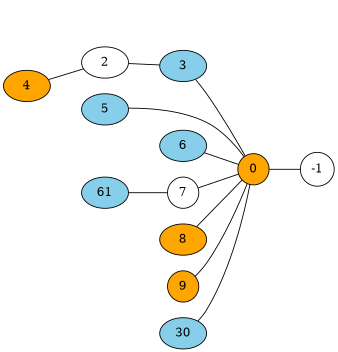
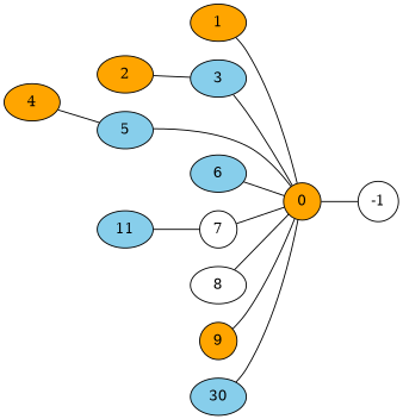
  graph {
    rankdir=LR
    node [fillcolor=orange shape=ellipse style=filled]
    0 [shape=circle]
    -1 [fillcolor=white shape=circle]
-   2 [fillcolor=white]
+   1
+   2
    3 [fillcolor=skyblue]
    4
    5 [fillcolor=skyblue]
    6 [fillcolor=skyblue]
    7 [fillcolor=white shape=circle]
-   8
+   8 [fillcolor=white]
    9 [shape=circle]
    n12 [fillcolor=skyblue label=30]
-   11 [fillcolor=skyblue label=61]
+   11 [fillcolor=skyblue]
    0 -- -1
+   1 -- 0
    2 -- 3
    3 -- 0
-   4 -- 2
+   4 -- 5
    5 -- 0
    6 -- 0
    7 -- 0
    8 -- 0
    9 -- 0
    n12 -- 0
    11 -- 7
  }
